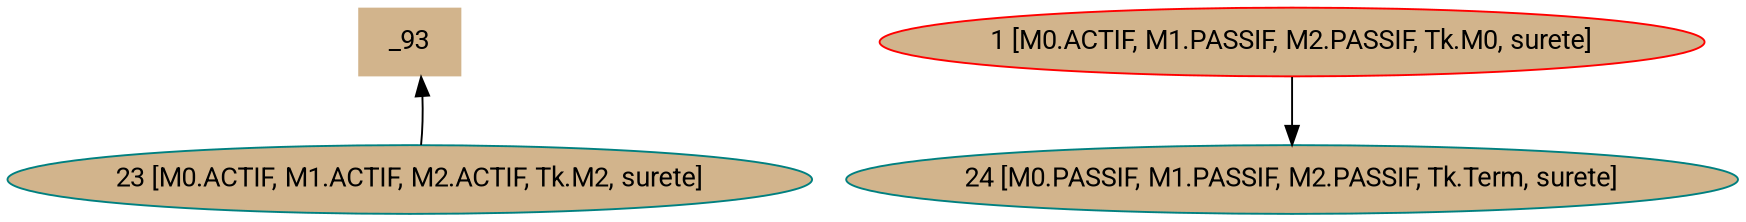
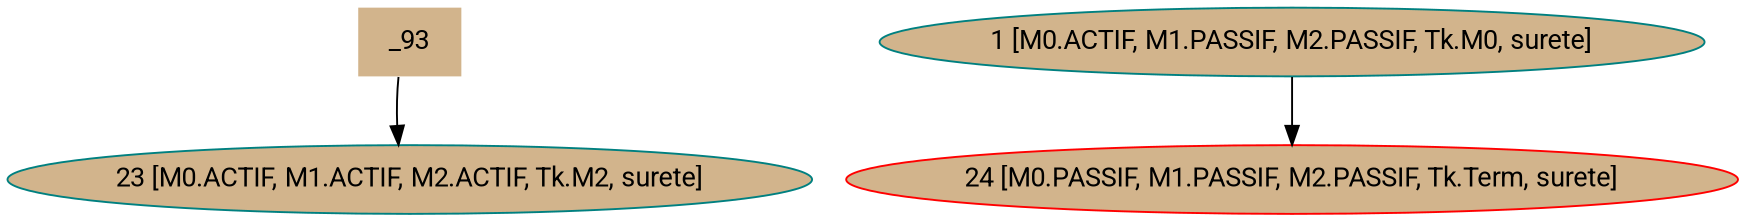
  digraph {
    fontname=Roboto
    node [color=red fillcolor=tan fontname=Roboto style=filled]
    edge [fontname=Roboto]
    n1 [label=_93 shape=none]
    n2 [color=teal label="23 [M0.ACTIF, M1.ACTIF, M2.ACTIF, Tk.M2, surete]"]
-   n3 [label="1 [M0.ACTIF, M1.PASSIF, M2.PASSIF, Tk.M0, surete]"]
-   n4 [color=teal label="24 [M0.PASSIF, M1.PASSIF, M2.PASSIF, Tk.Term, surete]"]
-   n2 -> n1
+   n3 [color=teal label="1 [M0.ACTIF, M1.PASSIF, M2.PASSIF, Tk.M0, surete]"]
+   n4 [label="24 [M0.PASSIF, M1.PASSIF, M2.PASSIF, Tk.Term, surete]"]
+   n1 -> n2
    n3 -> n4
  }
